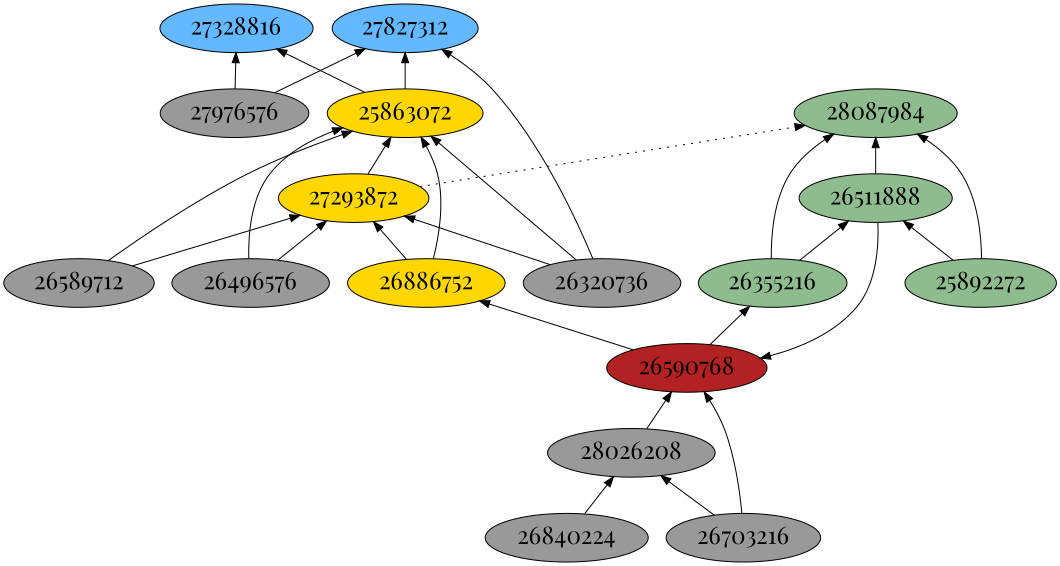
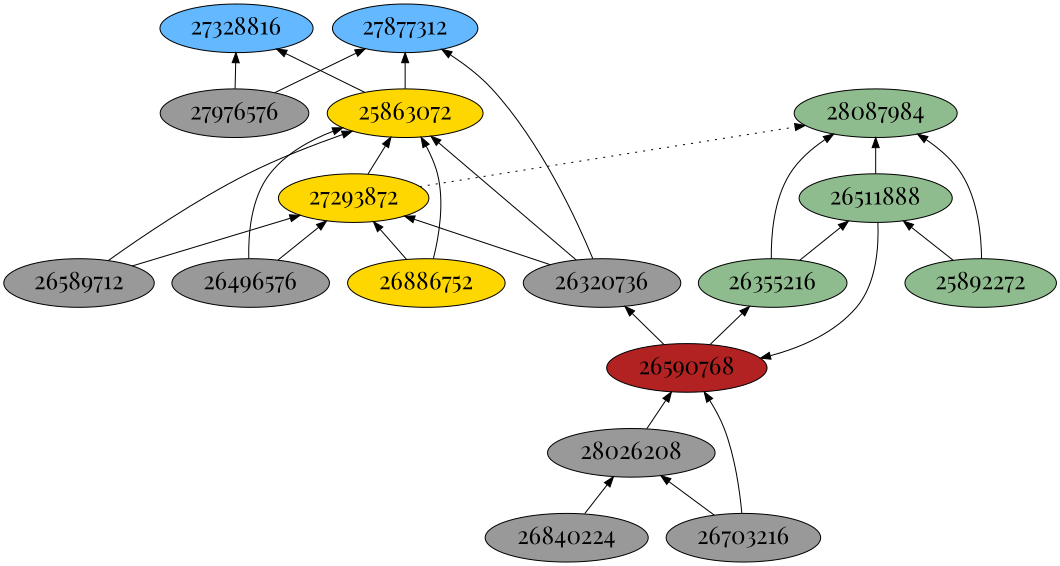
  digraph {
    fontname="Playfair Display"
    fontsize=24
    rankdir=BT
    node [fillcolor=grey60 fontname="Playfair Display" fontsize=24 shape=ellipse style=filled]
    edge [arrowhead=normal color=black constraint=true fontname="Playfair Display" style=solid]
    26590768 [fillcolor=firebrick]
    28026208
    26703216
    26840224
-   27877312 [fillcolor=steelblue1 label=27827312]
+   27877312 [fillcolor=steelblue1]
    27328816 [fillcolor=steelblue1]
    27976576
    25863072 [fillcolor=gold]
    27293872 [fillcolor=gold]
    26589712
    n11 [fillcolor=gold label=26886752]
    26320736
    26496576
    28087984 [fillcolor=darkseagreen]
    26511888 [fillcolor=darkseagreen]
    25892272 [fillcolor=darkseagreen]
    26355216 [fillcolor=darkseagreen]
    subgraph sub_1 {
      subgraph sub_2 {
        26590768
        28026208
        26703216
        26840224
      }
      subgraph sub_3 {
        27877312
        27328816
        27976576
        25863072
        27293872
        26589712
        n11
        26320736
        26496576
      }
    }
    subgraph sub_4 {
      28087984
      26511888
      25892272
      26355216
    }
-   26590768 -> n11
+   26590768 -> 26320736
    26590768 -> 26355216
    28026208 -> 26590768
    26703216 -> 26590768
    26703216 -> 28026208
    26840224 -> 28026208
    27976576 -> 27877312
    27976576 -> 27328816
    25863072 -> 27877312
    25863072 -> 27328816
    27293872 -> 25863072
    27293872 -> 28087984 [constraint=false style=dotted]
    26589712 -> 25863072
    26589712 -> 27293872
    n11 -> 25863072
    n11 -> 27293872
    26320736 -> 27877312
    26320736 -> 25863072
    26320736 -> 27293872
    26496576 -> 25863072
    26496576 -> 27293872
    26511888 -> 26590768
    26511888 -> 28087984
    25892272 -> 28087984
    25892272 -> 26511888
    26355216 -> 28087984
    26355216 -> 26511888
  }
